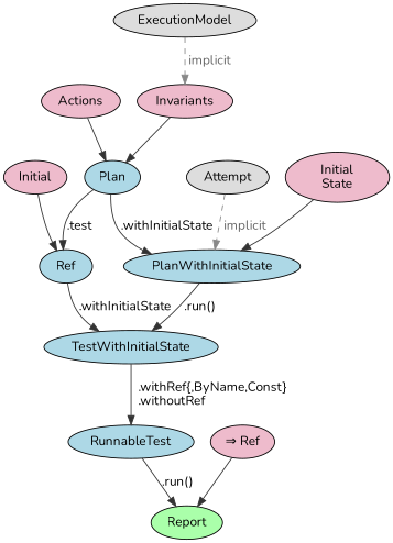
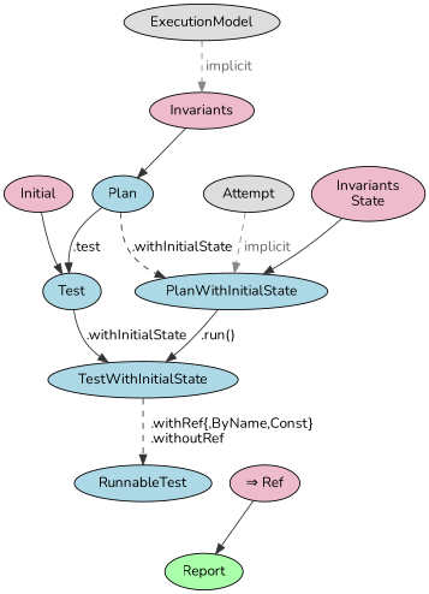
  digraph {
    fontname=Nunito
    node [fillcolor="#eebbcc" fontname=Nunito style=filled]
    edge [color="#333333" fontname=Nunito]
-   n1 [label=Actions]
    n2 [label=Invariants]
-   n3 [label="Initial\nState"]
+   n3 [label="Invariants\nState"]
    n4 [label=Initial]
    n5 [label="⇒ Ref"]
    n6 [fillcolor="#dddddd" label=Attempt]
    n7 [fillcolor="#dddddd" label=ExecutionModel]
    n8 [fillcolor=lightblue label=Plan]
    n9 [fillcolor=lightblue label=PlanWithInitialState]
-   n10 [fillcolor=lightblue label=Ref]
+   n10 [fillcolor=lightblue label=Test]
    n11 [fillcolor=lightblue label=TestWithInitialState]
    n12 [fillcolor=lightblue label=RunnableTest]
    n13 [fillcolor="#aaffaa" label=Report]
    subgraph sub_1 {
-     n1
      n2
      n3
      n4
      n5
    }
    subgraph sub_2 {
      n6
      n7
    }
    subgraph sub_3 {
      n8
      n9
      n10
      n11
      n12
    }
    subgraph sub_4 {
      n6
      n7
      n8
      n10
    }
-   n1 -> n8
    n2 -> n8
    n3 -> n9
    n4 -> n10
    n5 -> n13
    n6 -> n9 [color="#888888" fontcolor="#666666" label=" implicit" style=dashed]
    n7 -> n2 [color="#888888" fontcolor="#666666" label=" implicit" style=dashed]
-   n8 -> n9 [label=".withInitialState"]
+   n8 -> n9 [label=".withInitialState" style=dashed]
    n8 -> n10 [label=".test"]
    n9 -> n11 [label=".run()"]
    n10 -> n11 [label=".withInitialState"]
-   n11 -> n12 [label="  .withRef{,ByName,Const}\l  .withoutRef\l"]
-   n12 -> n13 [label=".run()"]
+   n11 -> n12 [label="  .withRef{,ByName,Const}\l  .withoutRef\l" style=dashed]
  }
